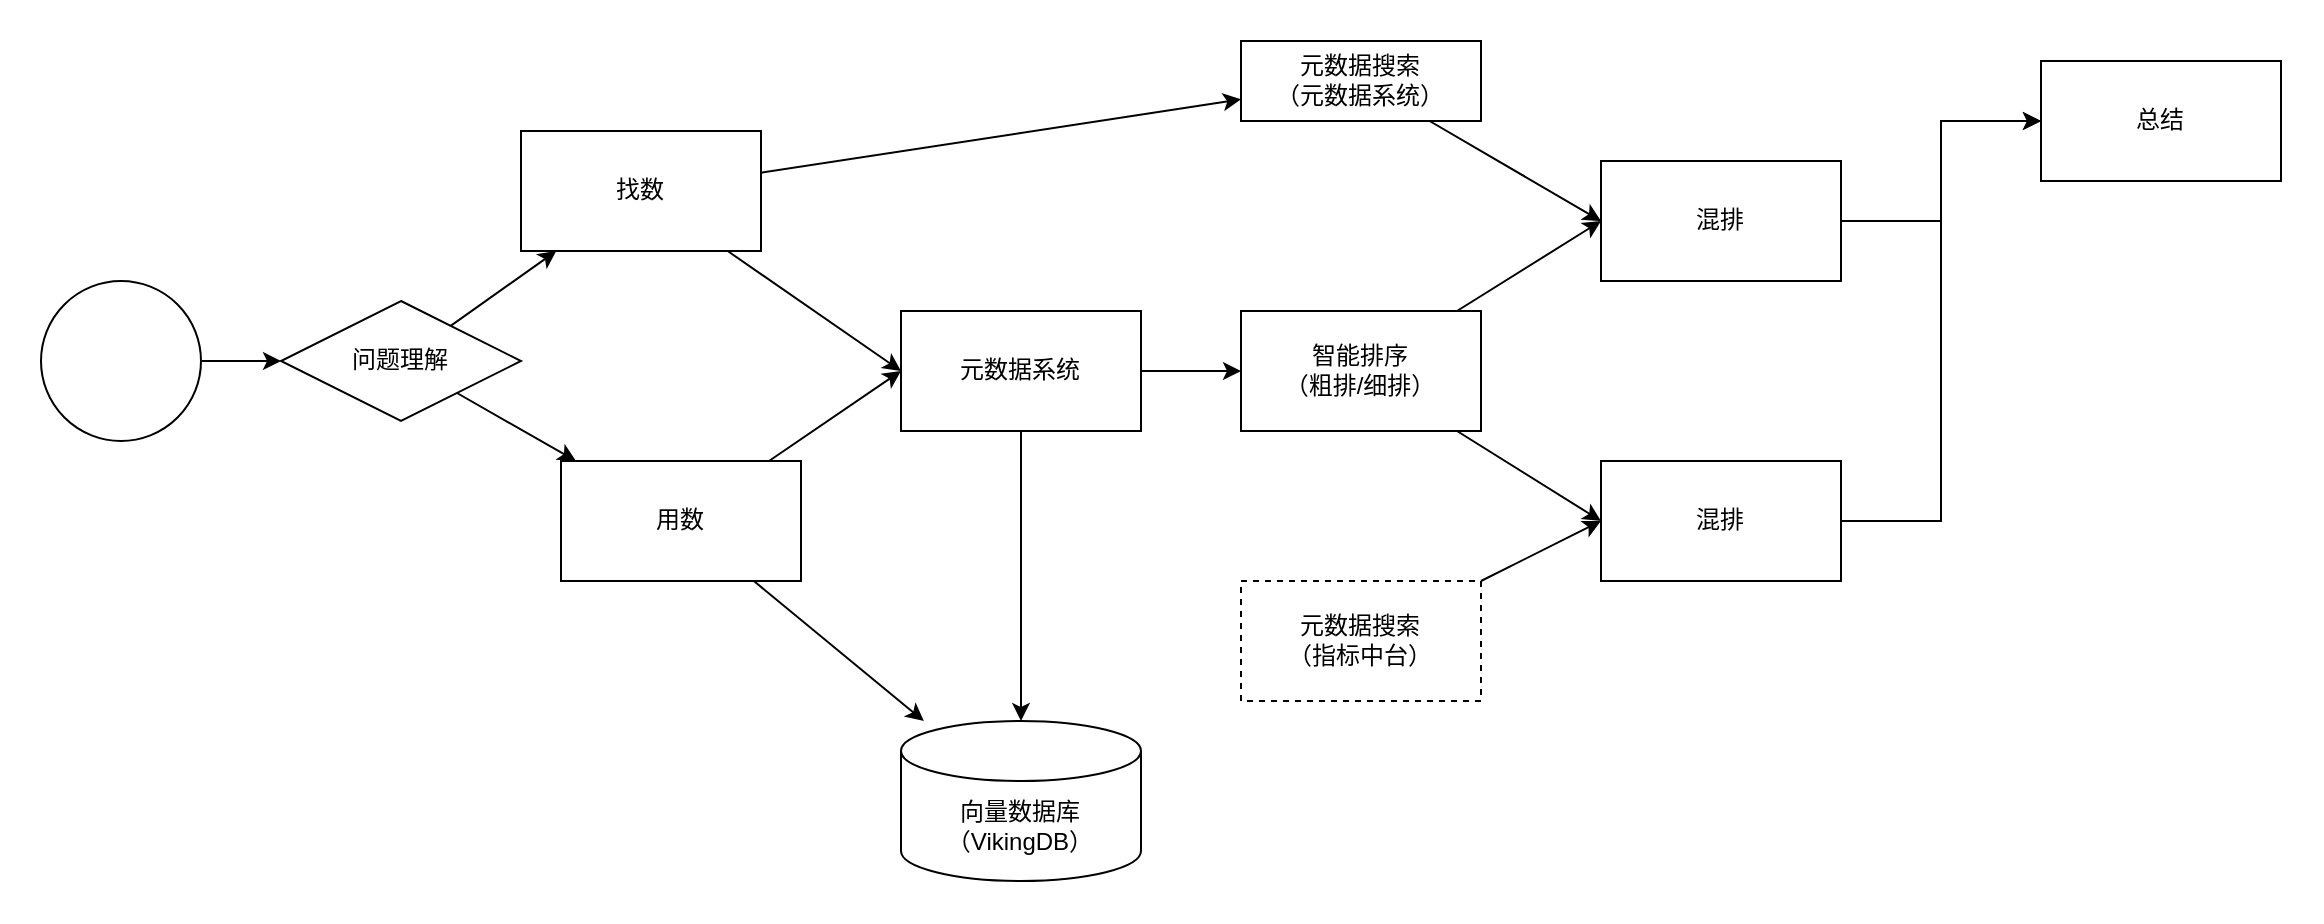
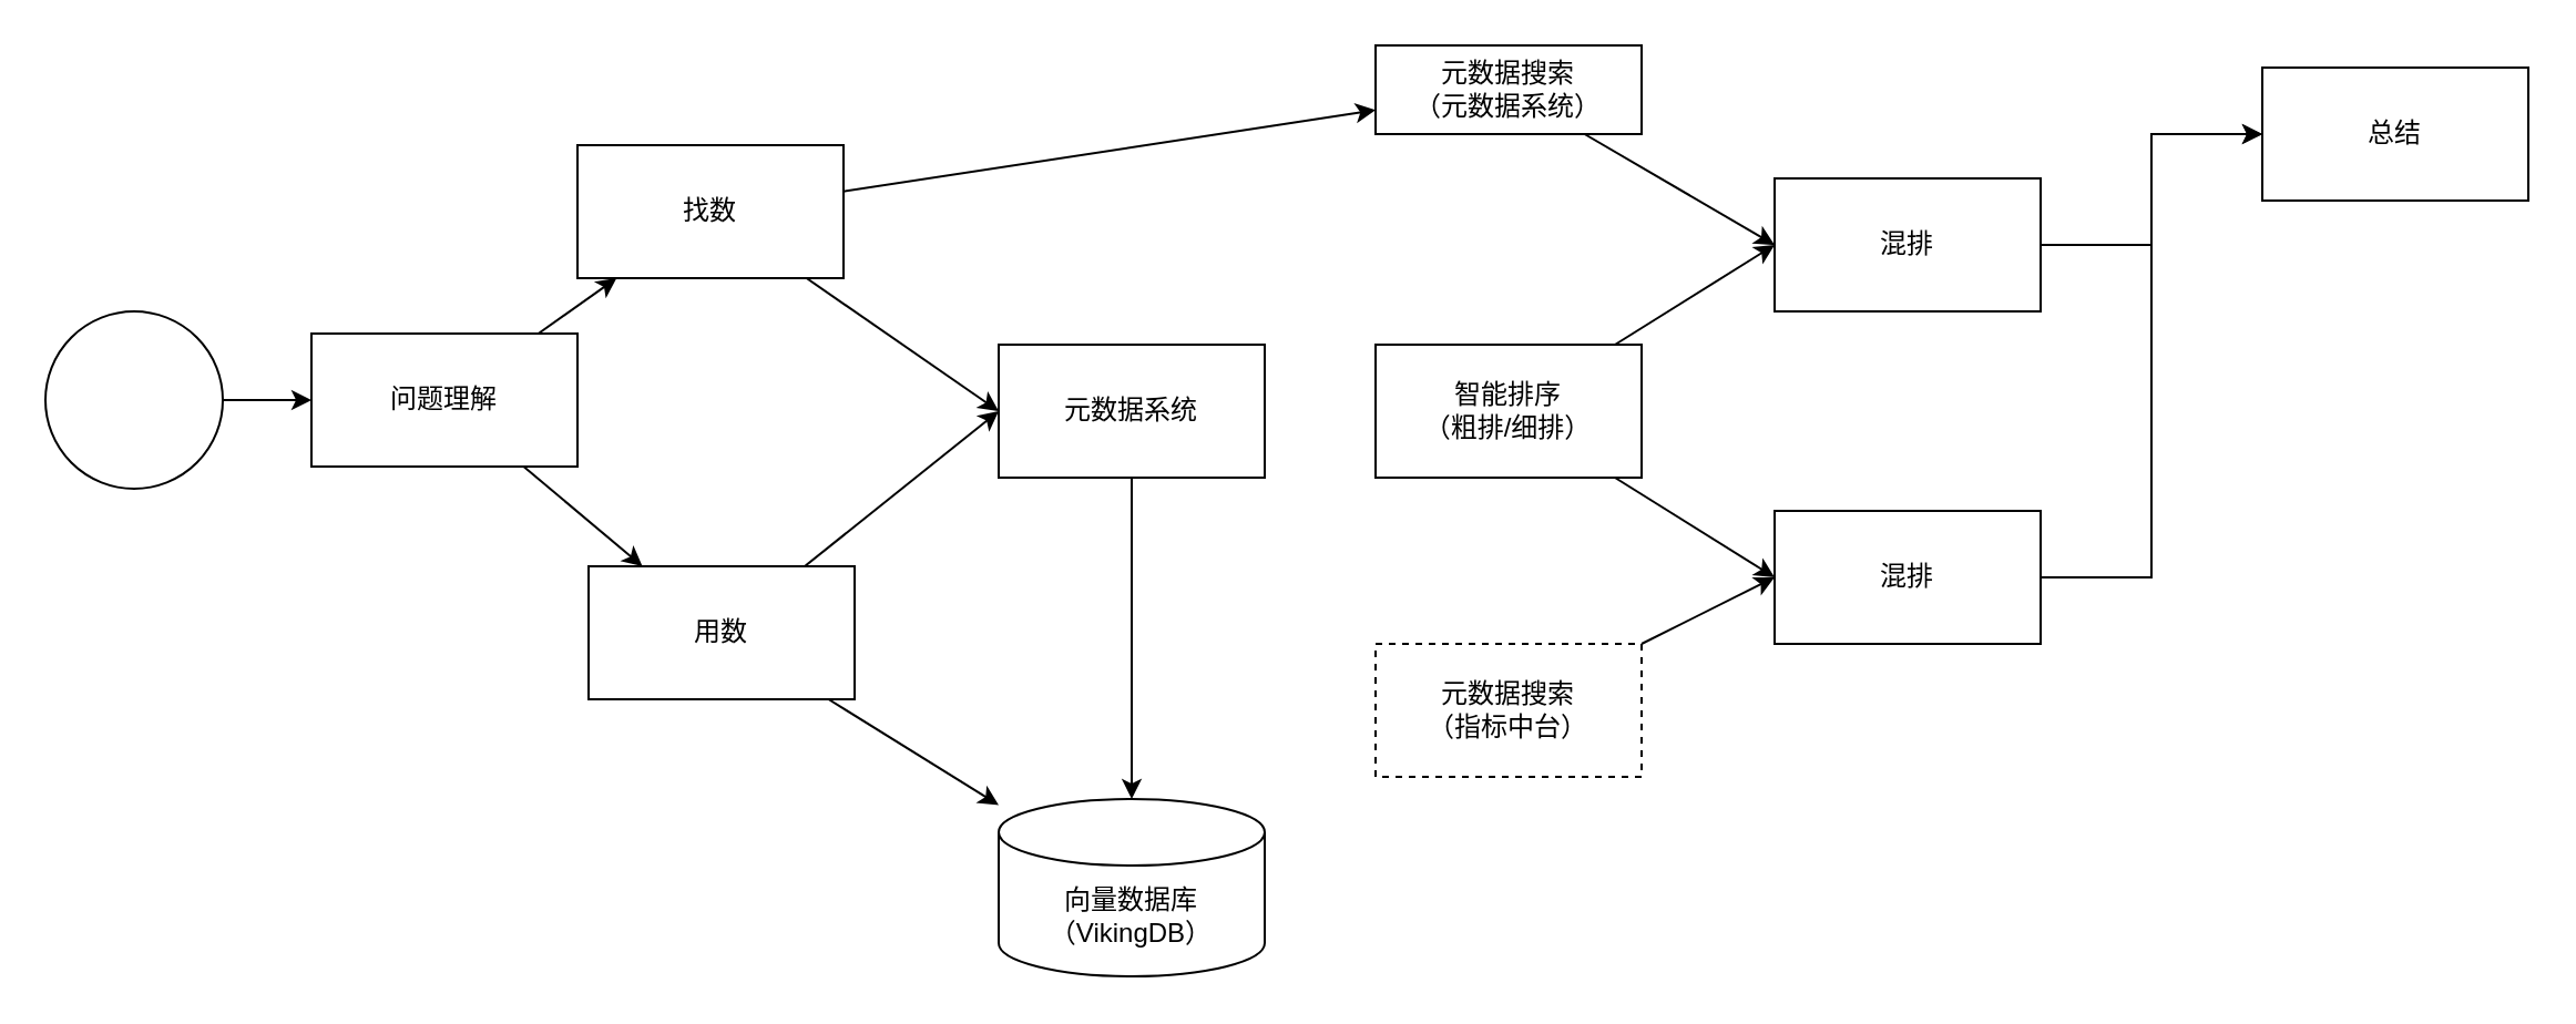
  <mxCell id="0" />
  <mxCell id="1" parent="0" />
  <mxCell id="2" value="" style="edgeStyle=orthogonalEdgeStyle;rounded=0;orthogonalLoop=1;jettySize=auto;html=1;" edge="1" parent="1" source="3" target="6"><mxGeometry relative="1" as="geometry" /></mxCell>
  <mxCell id="3" value="" style="ellipse;whiteSpace=wrap;html=1;aspect=fixed;" vertex="1" parent="1"><mxGeometry x="20" y="140" width="80" height="80" as="geometry" /></mxCell>
  <mxCell id="4" value="" style="rounded=0;orthogonalLoop=1;jettySize=auto;html=1;" edge="1" parent="1" source="6" target="9"><mxGeometry relative="1" as="geometry" /></mxCell>
  <mxCell id="5" value="" style="rounded=0;orthogonalLoop=1;jettySize=auto;html=1;" edge="1" parent="1" source="6" target="12"><mxGeometry relative="1" as="geometry" /></mxCell>
- <mxCell id="6" value="问题理解" style="rhombus;whiteSpace=wrap;html=1;" vertex="1" parent="1"><mxGeometry x="140" y="150" width="120" height="60" as="geometry" /></mxCell>
+ <mxCell id="6" value="问题理解" style="whiteSpace=wrap;html=1;" vertex="1" parent="1"><mxGeometry x="140" y="150" width="120" height="60" as="geometry" /></mxCell>
  <mxCell id="7" value="" style="rounded=0;orthogonalLoop=1;jettySize=auto;html=1;" edge="1" parent="1" source="9" target="15"><mxGeometry relative="1" as="geometry" /></mxCell>
  <mxCell id="8" style="rounded=0;orthogonalLoop=1;jettySize=auto;html=1;entryX=0;entryY=0.5;entryDx=0;entryDy=0;" edge="1" parent="1" source="9" target="22"><mxGeometry relative="1" as="geometry" /></mxCell>
  <mxCell id="9" value="找数" style="whiteSpace=wrap;html=1;" vertex="1" parent="1"><mxGeometry x="260" y="65" width="120" height="60" as="geometry" /></mxCell>
  <mxCell id="10" style="rounded=0;orthogonalLoop=1;jettySize=auto;html=1;" edge="1" parent="1" source="12" target="28"><mxGeometry relative="1" as="geometry" /></mxCell>
  <mxCell id="11" style="rounded=0;orthogonalLoop=1;jettySize=auto;html=1;entryX=0;entryY=0.5;entryDx=0;entryDy=0;" edge="1" parent="1" source="12" target="22"><mxGeometry relative="1" as="geometry" /></mxCell>
- <mxCell id="12" value="用数" style="whiteSpace=wrap;html=1;" vertex="1" parent="1"><mxGeometry x="280" y="230" width="120" height="60" as="geometry" /></mxCell>
- <mxCell id="13" style="edgeStyle=orthogonalEdgeStyle;rounded=0;orthogonalLoop=1;jettySize=auto;html=1;entryX=0;entryY=0.5;entryDx=0;entryDy=0;exitX=1;exitY=0.5;exitDx=0;exitDy=0;" edge="1" parent="1" source="22" target="18"><mxGeometry relative="1" as="geometry" /></mxCell>
+ <mxCell id="12" value="用数" style="whiteSpace=wrap;html=1;" vertex="1" parent="1"><mxGeometry x="265" y="255" width="120" height="60" as="geometry" /></mxCell>
  <mxCell id="14" style="rounded=0;orthogonalLoop=1;jettySize=auto;html=1;entryX=0;entryY=0.5;entryDx=0;entryDy=0;" edge="1" parent="1" source="15" target="24"><mxGeometry relative="1" as="geometry" /></mxCell>
  <mxCell id="15" value="元数据搜索&lt;div&gt;（元数据系统）&lt;/div&gt;" style="whiteSpace=wrap;html=1;" vertex="1" parent="1"><mxGeometry x="620" y="20" width="120" height="40" as="geometry" /></mxCell>
  <mxCell id="16" style="rounded=0;orthogonalLoop=1;jettySize=auto;html=1;entryX=0;entryY=0.5;entryDx=0;entryDy=0;" edge="1" parent="1" source="18" target="24"><mxGeometry relative="1" as="geometry" /></mxCell>
  <mxCell id="17" style="rounded=0;orthogonalLoop=1;jettySize=auto;html=1;entryX=0;entryY=0.5;entryDx=0;entryDy=0;" edge="1" parent="1" source="18" target="26"><mxGeometry relative="1" as="geometry" /></mxCell>
  <mxCell id="18" value="智能排序&lt;div&gt;（粗排/细排）&lt;/div&gt;" style="whiteSpace=wrap;html=1;" vertex="1" parent="1"><mxGeometry x="620" y="155" width="120" height="60" as="geometry" /></mxCell>
  <mxCell id="19" style="rounded=0;orthogonalLoop=1;jettySize=auto;html=1;entryX=0;entryY=0.5;entryDx=0;entryDy=0;" edge="1" parent="1" source="20" target="26"><mxGeometry relative="1" as="geometry" /></mxCell>
  <mxCell id="20" value="元数据搜索&lt;div&gt;（指标中台）&lt;/div&gt;" style="whiteSpace=wrap;html=1;dashed=1;" vertex="1" parent="1"><mxGeometry x="620" y="290" width="120" height="60" as="geometry" /></mxCell>
  <mxCell id="21" style="edgeStyle=orthogonalEdgeStyle;rounded=0;orthogonalLoop=1;jettySize=auto;html=1;" edge="1" parent="1" source="22" target="28"><mxGeometry relative="1" as="geometry" /></mxCell>
  <mxCell id="22" value="元数据系统" style="whiteSpace=wrap;html=1;" vertex="1" parent="1"><mxGeometry x="450" y="155" width="120" height="60" as="geometry" /></mxCell>
  <mxCell id="23" style="edgeStyle=orthogonalEdgeStyle;rounded=0;orthogonalLoop=1;jettySize=auto;html=1;entryX=0;entryY=0.5;entryDx=0;entryDy=0;" edge="1" parent="1" source="24" target="27"><mxGeometry relative="1" as="geometry" /></mxCell>
  <mxCell id="24" value="混排" style="whiteSpace=wrap;html=1;" vertex="1" parent="1"><mxGeometry x="800" y="80" width="120" height="60" as="geometry" /></mxCell>
  <mxCell id="25" style="edgeStyle=orthogonalEdgeStyle;rounded=0;orthogonalLoop=1;jettySize=auto;html=1;entryX=0;entryY=0.5;entryDx=0;entryDy=0;" edge="1" parent="1" source="26" target="27"><mxGeometry relative="1" as="geometry" /></mxCell>
  <mxCell id="26" value="混排" style="whiteSpace=wrap;html=1;" vertex="1" parent="1"><mxGeometry x="800" y="230" width="120" height="60" as="geometry" /></mxCell>
  <mxCell id="27" value="总结" style="whiteSpace=wrap;html=1;" vertex="1" parent="1"><mxGeometry x="1020" y="30" width="120" height="60" as="geometry" /></mxCell>
  <mxCell id="28" value="向量数据库&lt;div&gt;（VikingDB）&lt;/div&gt;" style="shape=cylinder3;whiteSpace=wrap;html=1;boundedLbl=1;backgroundOutline=1;size=15;" vertex="1" parent="1"><mxGeometry x="450" y="360" width="120" height="80" as="geometry" /></mxCell>
